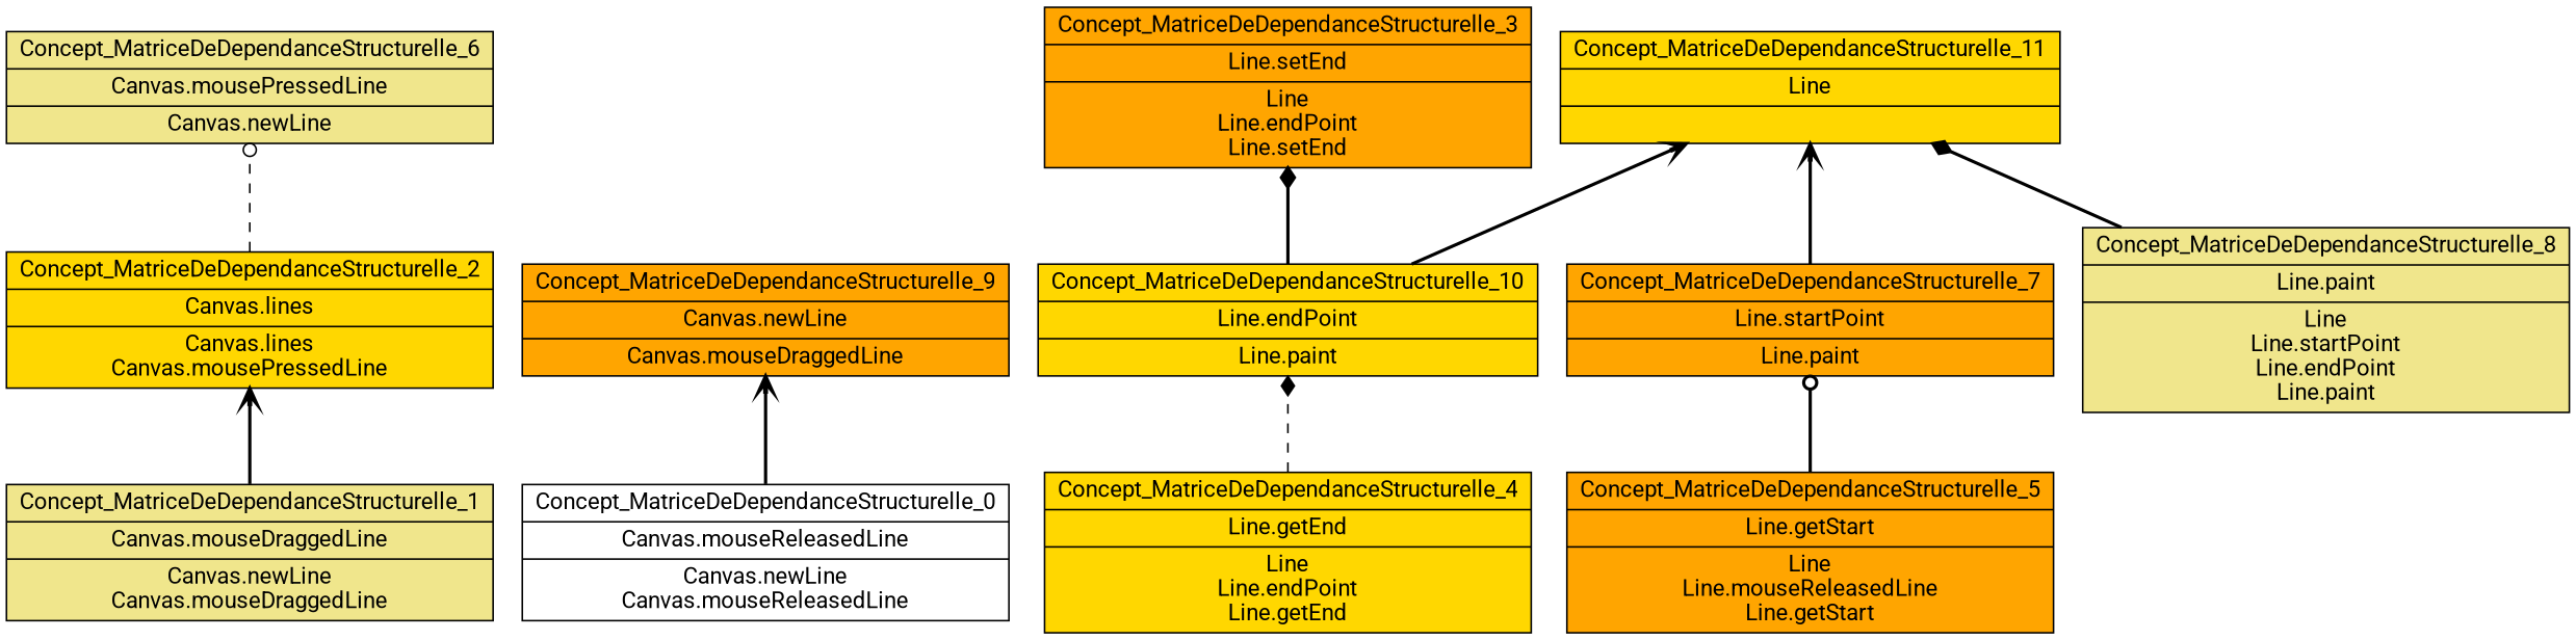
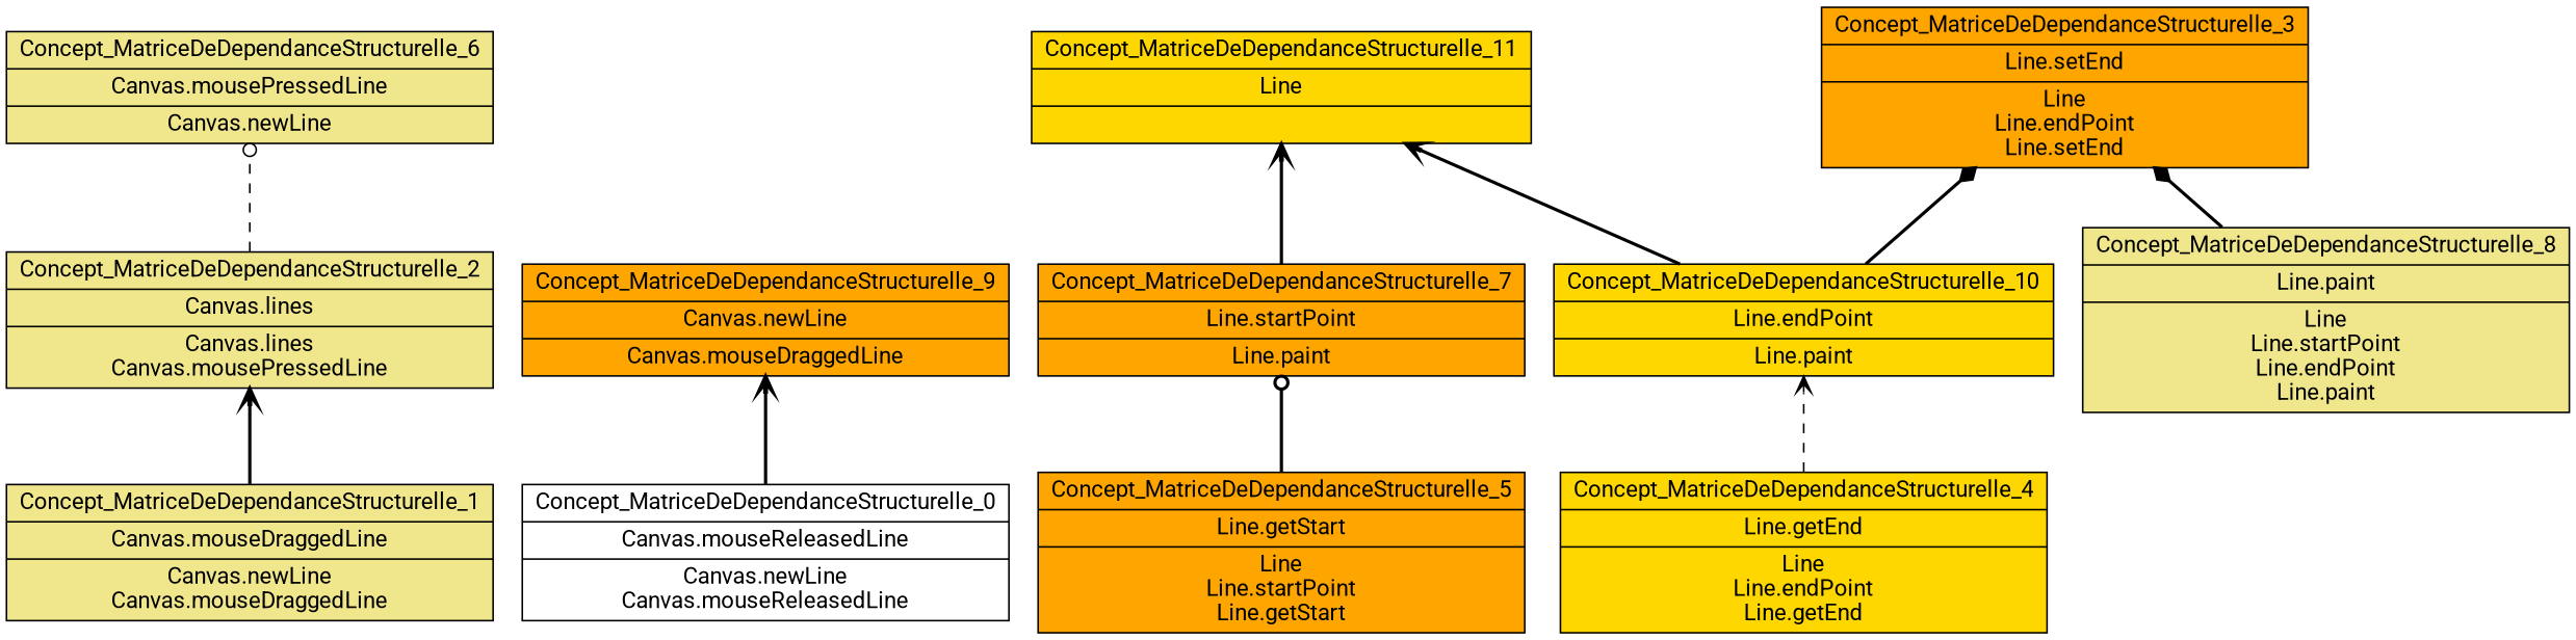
  digraph {
    fontname=Roboto
    rankdir=BT
    node [fillcolor=gold fontname=Roboto shape=record style=filled]
    edge [arrowhead=vee fontname=Roboto style=bold]
-   n1 [label="{Concept_MatriceDeDependanceStructurelle_2|Canvas.lines\n|Canvas.lines\nCanvas.mousePressedLine\n}"]
+   n1 [fillcolor=khaki label="{Concept_MatriceDeDependanceStructurelle_2|Canvas.lines\n|Canvas.lines\nCanvas.mousePressedLine\n}"]
    n2 [fillcolor=khaki label="{Concept_MatriceDeDependanceStructurelle_6|Canvas.mousePressedLine\n|Canvas.newLine\n}"]
    n3 [fillcolor=khaki label="{Concept_MatriceDeDependanceStructurelle_1|Canvas.mouseDraggedLine\n|Canvas.newLine\nCanvas.mouseDraggedLine\n}"]
    n4 [fillcolor=orange label="{Concept_MatriceDeDependanceStructurelle_9|Canvas.newLine\n|Canvas.mouseDraggedLine\n}"]
    n5 [fillcolor=white label="{Concept_MatriceDeDependanceStructurelle_0|Canvas.mouseReleasedLine\n|Canvas.newLine\nCanvas.mouseReleasedLine\n}"]
    n6 [label="{Concept_MatriceDeDependanceStructurelle_4|Line.getEnd\n|Line\nLine.endPoint\nLine.getEnd\n}"]
    n7 [label="{Concept_MatriceDeDependanceStructurelle_10|Line.endPoint\n|Line.paint\n}"]
-   n8 [fillcolor=orange label="{Concept_MatriceDeDependanceStructurelle_5|Line.getStart\n|Line\nLine.mouseReleasedLine\nLine.getStart\n}"]
+   n8 [fillcolor=orange label="{Concept_MatriceDeDependanceStructurelle_5|Line.getStart\n|Line\nLine.startPoint\nLine.getStart\n}"]
    n9 [fillcolor=orange label="{Concept_MatriceDeDependanceStructurelle_7|Line.startPoint\n|Line.paint\n}"]
    n10 [label="{Concept_MatriceDeDependanceStructurelle_11|Line\n|}"]
    n11 [fillcolor=khaki label="{Concept_MatriceDeDependanceStructurelle_8|Line.paint\n|Line\nLine.startPoint\nLine.endPoint\nLine.paint\n}"]
    n12 [fillcolor=orange label="{Concept_MatriceDeDependanceStructurelle_3|Line.setEnd\n|Line\nLine.endPoint\nLine.setEnd\n}"]
    subgraph sub_1 {
      label=MatriceDeDependanceStructurelle
      n1
      n2
      n3
      n4
      n5
      n6
      n7
      n8
      n9
      n10
      n11
      n12
    }
    n1 -> n2 [arrowhead=odot style=dashed]
    n3 -> n1
    n5 -> n4
-   n6 -> n7 [arrowhead=diamond style=dashed]
+   n6 -> n7 [style=dashed]
    n7 -> n10
    n7 -> n12 [arrowhead=diamond]
    n8 -> n9 [arrowhead=odot]
    n9 -> n10
-   n11 -> n10 [arrowhead=diamond]
+   n11 -> n12 [arrowhead=diamond]
  }
